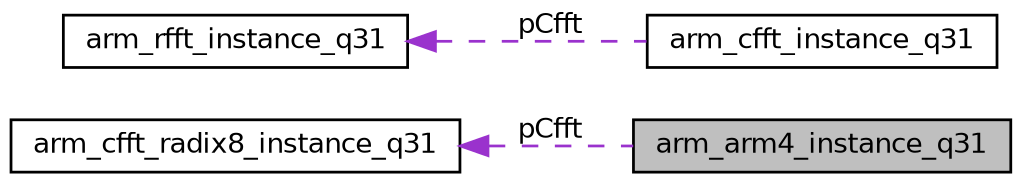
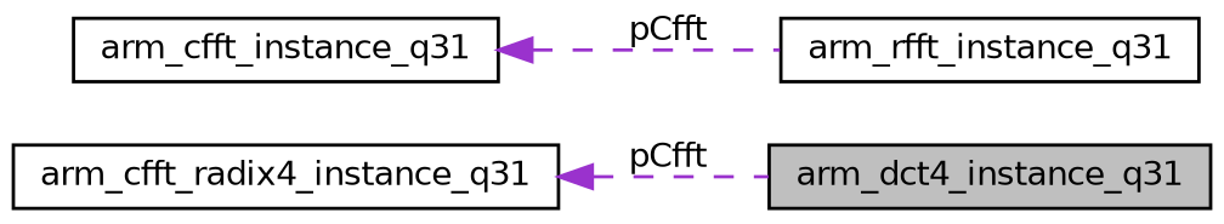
  digraph {
    rankdir=LR
    node [color=black fillcolor=white fontname=Helvetica fontsize=10 shape=record style=filled]
    edge [color=darkorchid3 dir=back fontname=Helvetica fontsize=10 labelfontname=Helvetica labelfontsize=10 style=dashed]
-   n1 [fillcolor=grey75 fontcolor=black height=0.2 label=arm_arm4_instance_q31 width=0.4]
+   n1 [fillcolor=grey75 fontcolor=black height=0.2 label=arm_dct4_instance_q31 width=0.4]
    n2 [height=0.2 label=arm_rfft_instance_q31 width=0.4]
    n3 [height=0.2 label=arm_cfft_instance_q31 width=0.4]
-   n4 [height=0.2 label=arm_cfft_radix8_instance_q31 width=0.4]
-   n2 -> n3 [label=" pCfft"]
+   n4 [height=0.2 label=arm_cfft_radix4_instance_q31 width=0.4]
+   n3 -> n2 [label=" pCfft"]
    n4 -> n1 [label=" pCfft"]
  }
